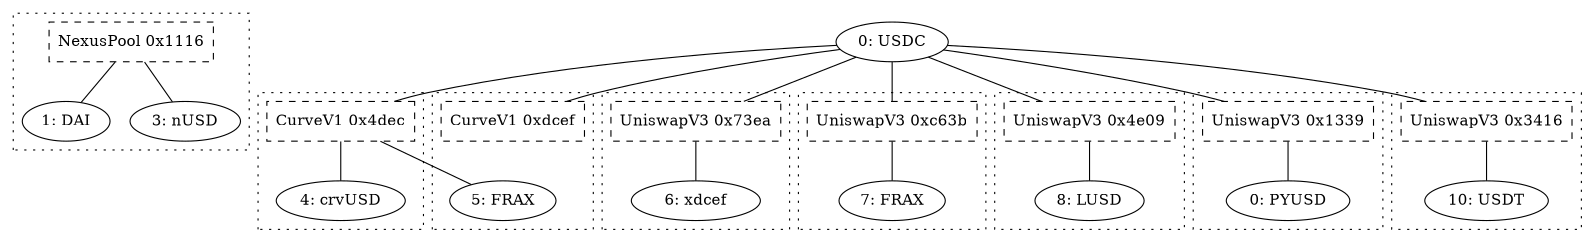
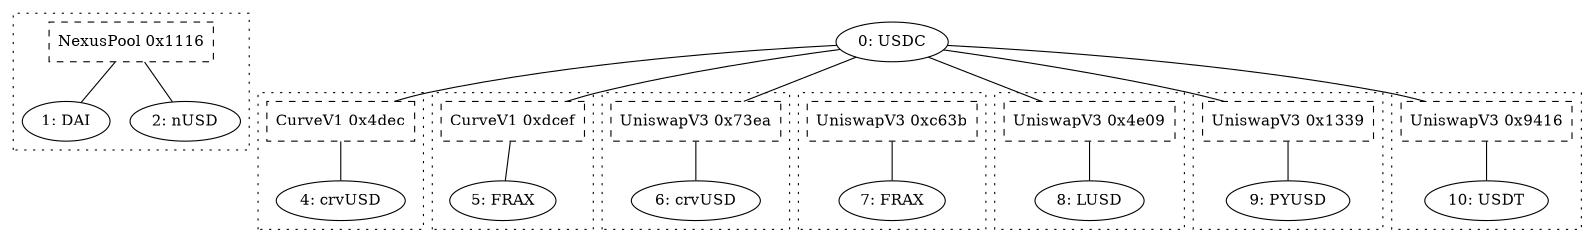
  graph {
    n1 [label="1: DAI"]
-   n2 [label="3: nUSD"]
+   n2 [label="2: nUSD"]
    n3 [label="NexusPool 0x1116" shape=rect style=dashed]
    n4 [label="4: crvUSD"]
    n5 [label="CurveV1 0x4dec" shape=rect style=dashed]
    n6 [label="5: FRAX"]
    n7 [label="CurveV1 0xdcef" shape=rect style=dashed]
-   n8 [label="6: xdcef"]
+   n8 [label="6: crvUSD"]
    n9 [label="UniswapV3 0x73ea" shape=rect style=dashed]
    n10 [label="7: FRAX"]
    n11 [label="UniswapV3 0xc63b" shape=rect style=dashed]
    n12 [label="8: LUSD"]
    n13 [label="UniswapV3 0x4e09" shape=rect style=dashed]
-   n14 [label="0: PYUSD"]
+   n14 [label="9: PYUSD"]
    n15 [label="UniswapV3 0x1339" shape=rect style=dashed]
    n16 [label="10: USDT"]
-   n17 [label="UniswapV3 0x3416" shape=rect style=dashed]
+   n17 [label="UniswapV3 0x9416" shape=rect style=dashed]
    n18 [label="0: USDC"]
    subgraph cluster_1 {
      style=dotted
      n3
      subgraph sub_2 {
        rank=same
        style=dotted
        n1
        n2
      }
    }
    subgraph cluster_3 {
      style=dotted
      n5
      subgraph sub_4 {
        rank=same
        style=dotted
        n4
      }
    }
    subgraph cluster_5 {
      style=dotted
      n7
      subgraph sub_6 {
        rank=same
        style=dotted
        n6
      }
    }
    subgraph cluster_7 {
      style=dotted
      n9
      subgraph sub_8 {
        rank=same
        style=dotted
        n8
      }
    }
    subgraph cluster_9 {
      style=dotted
      n11
      subgraph sub_10 {
        rank=same
        style=dotted
        n10
      }
    }
    subgraph cluster_11 {
      style=dotted
      n13
      subgraph sub_12 {
        rank=same
        style=dotted
        n12
      }
    }
    subgraph cluster_13 {
      style=dotted
      n15
      subgraph sub_14 {
        rank=same
        style=dotted
        n14
      }
    }
    subgraph cluster_15 {
      style=dotted
      n17
      subgraph sub_16 {
        rank=same
        style=dotted
        n16
      }
    }
    n3 -- n1
    n3 -- n2
    n5 -- n4
-   n5 -- n6
+   n7 -- n6
    n9 -- n8
    n11 -- n10
    n13 -- n12
    n15 -- n14
    n17 -- n16
    n18 -- n5
    n18 -- n7
    n18 -- n9
-   n18 -- n11
    n18 -- n13
    n18 -- n15
    n18 -- n17
  }
